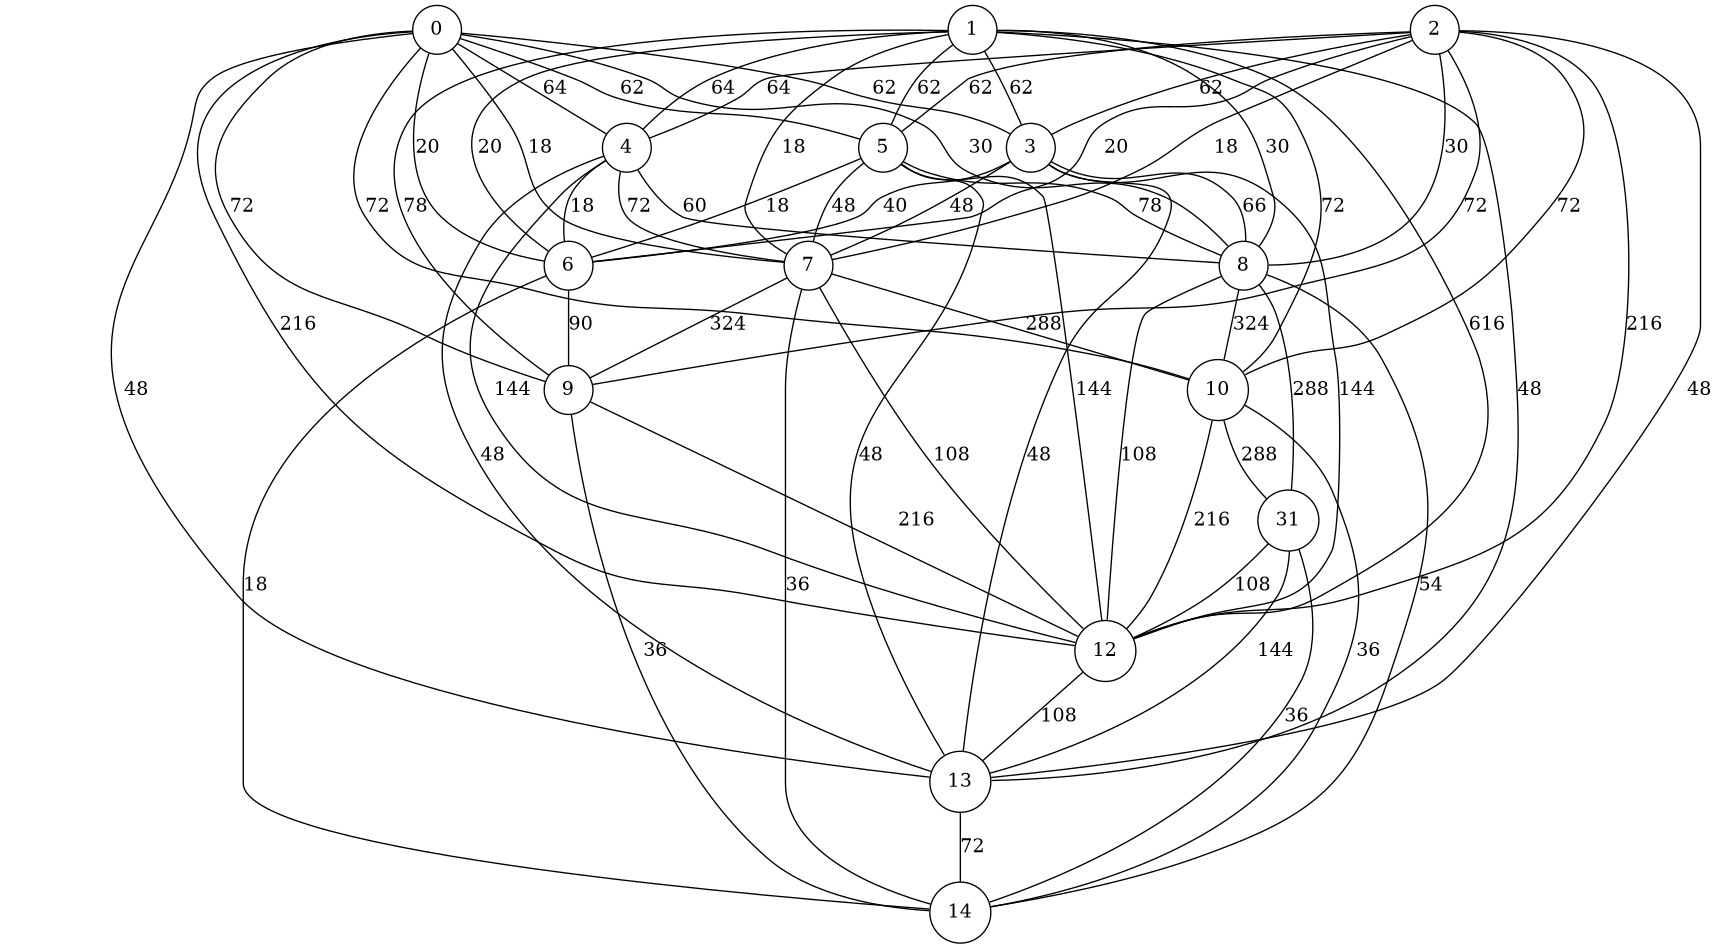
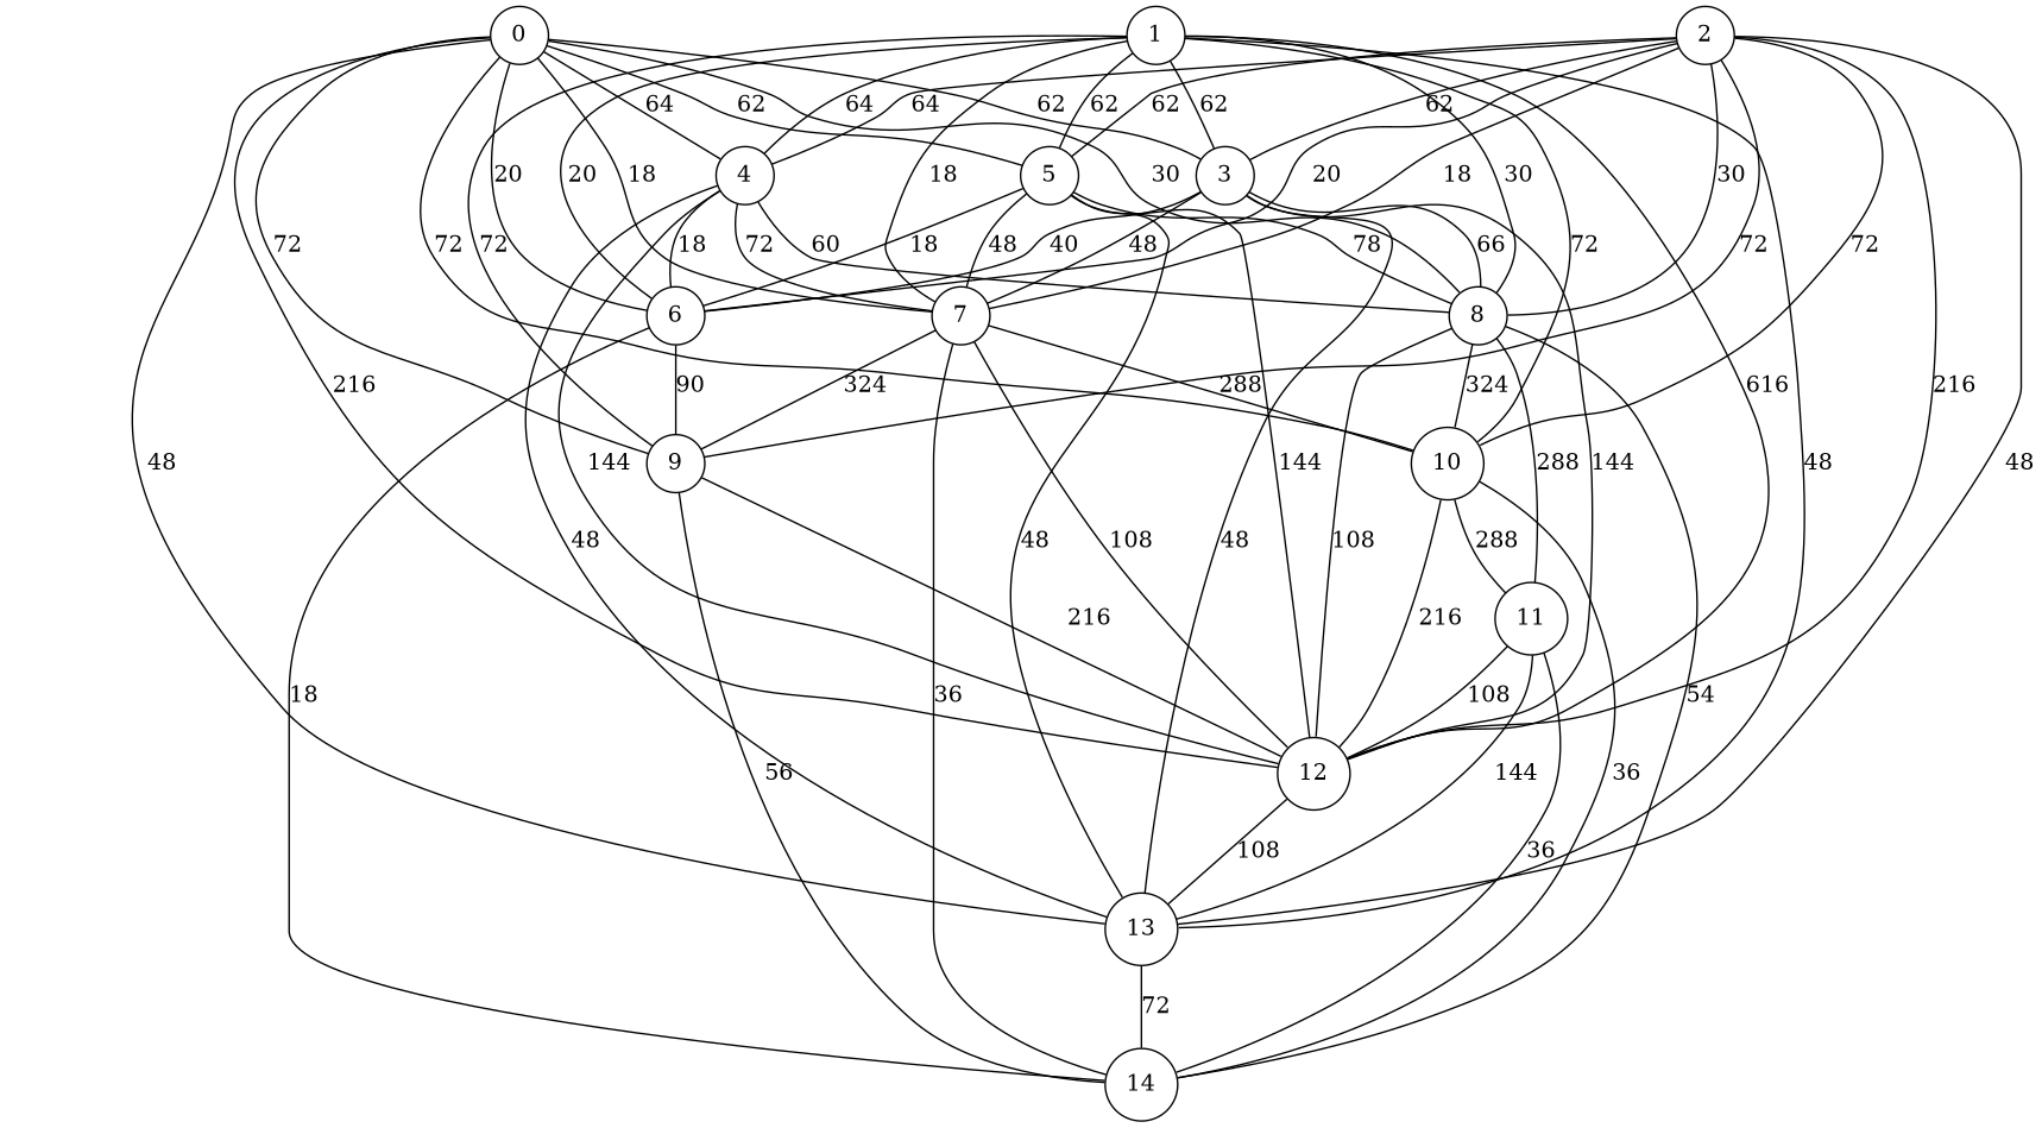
  graph {
    node [shape=circle]
    0
    8
    3
    12
    10
    9
    13
    6
    7
    4
    5
    14
-   11 [label=31]
+   11
    1
    2
    0 -- 8 [label=30]
    0 -- 3 [label=62]
    0 -- 12 [label=216]
    0 -- 10 [label=72]
    0 -- 9 [label=72]
    0 -- 13 [label=48]
    0 -- 6 [label=20]
    0 -- 7 [label=18]
    0 -- 4 [label=64]
    0 -- 5 [label=62]
    8 -- 12 [label=108]
    8 -- 10 [label=324]
    8 -- 14 [label=54]
    8 -- 11 [label=288]
    3 -- 8 [label=66]
    3 -- 12 [label=144]
    3 -- 13 [label=48]
    3 -- 6 [label=40]
    3 -- 7 [label=48]
    12 -- 13 [label=108]
    10 -- 12 [label=216]
    10 -- 14 [label=36]
    10 -- 11 [label=288]
    9 -- 12 [label=216]
-   9 -- 14 [label=36]
+   9 -- 14 [label=56]
    13 -- 14 [label=72]
    6 -- 9 [label=90]
    6 -- 14 [label=18]
    7 -- 12 [label=108]
    7 -- 10 [label=288]
    7 -- 9 [label=324]
    7 -- 14 [label=36]
    4 -- 8 [label=60]
    4 -- 12 [label=144]
    4 -- 13 [label=48]
    4 -- 6 [label=18]
    4 -- 7 [label=72]
    5 -- 8 [label=78]
    5 -- 12 [label=144]
    5 -- 13 [label=48]
    5 -- 6 [label=18]
    5 -- 7 [label=48]
    11 -- 12 [label=108]
    11 -- 13 [label=144]
    11 -- 14 [label=36]
    1 -- 8 [label=30]
    1 -- 3 [label=62]
    1 -- 12 [label=616]
    1 -- 10 [label=72]
-   1 -- 9 [label=78]
+   1 -- 9 [label=72]
    1 -- 13 [label=48]
    1 -- 6 [label=20]
    1 -- 7 [label=18]
    1 -- 4 [label=64]
    1 -- 5 [label=62]
    2 -- 8 [label=30]
    2 -- 3 [label=62]
    2 -- 12 [label=216]
    2 -- 10 [label=72]
    2 -- 9 [label=72]
    2 -- 13 [label=48]
    2 -- 6 [label=20]
    2 -- 7 [label=18]
    2 -- 4 [label=64]
    2 -- 5 [label=62]
  }
